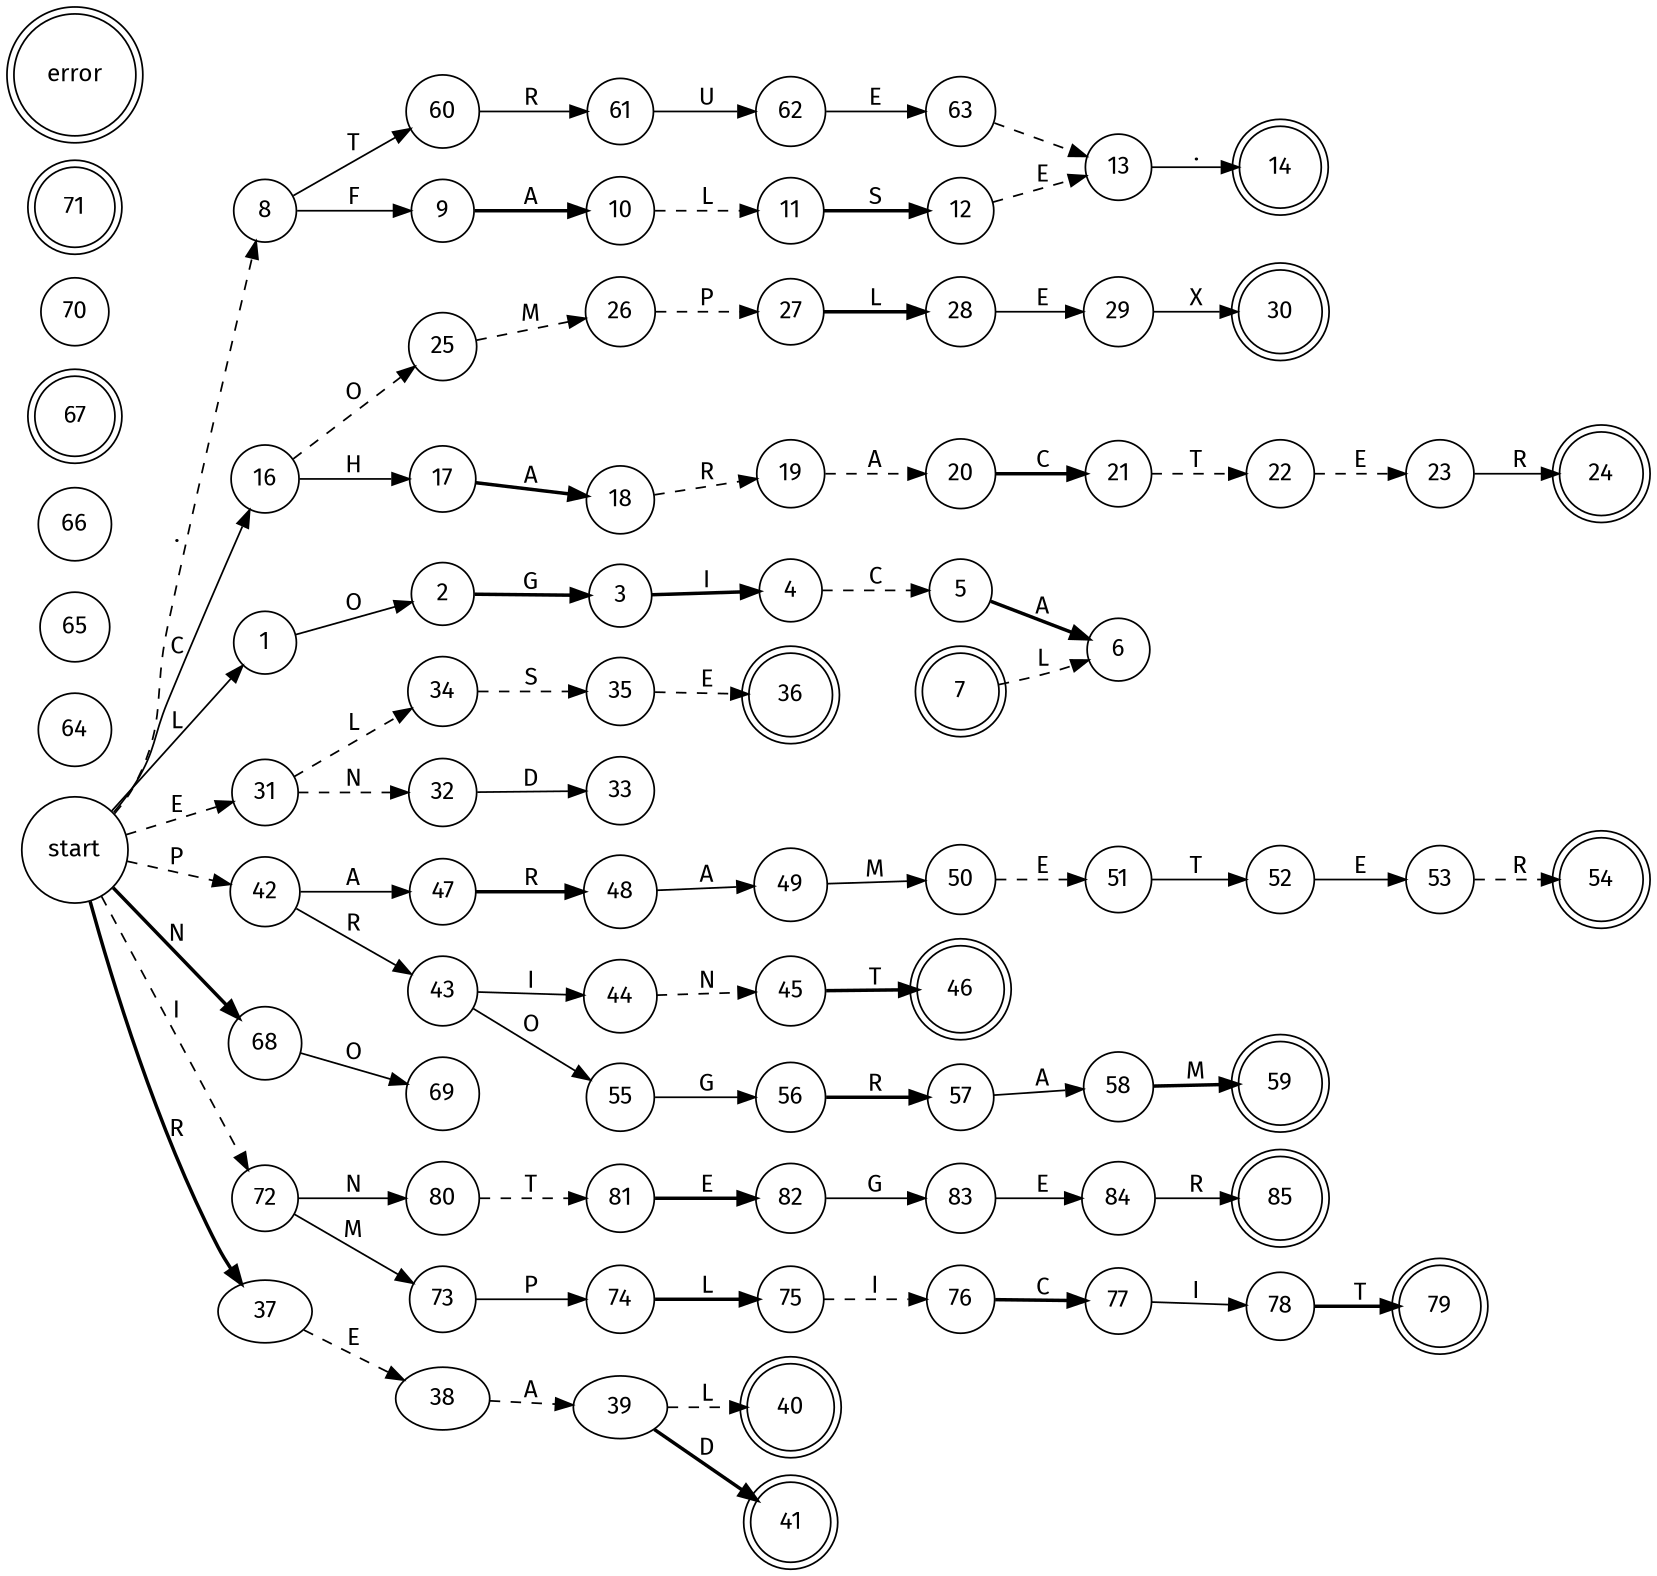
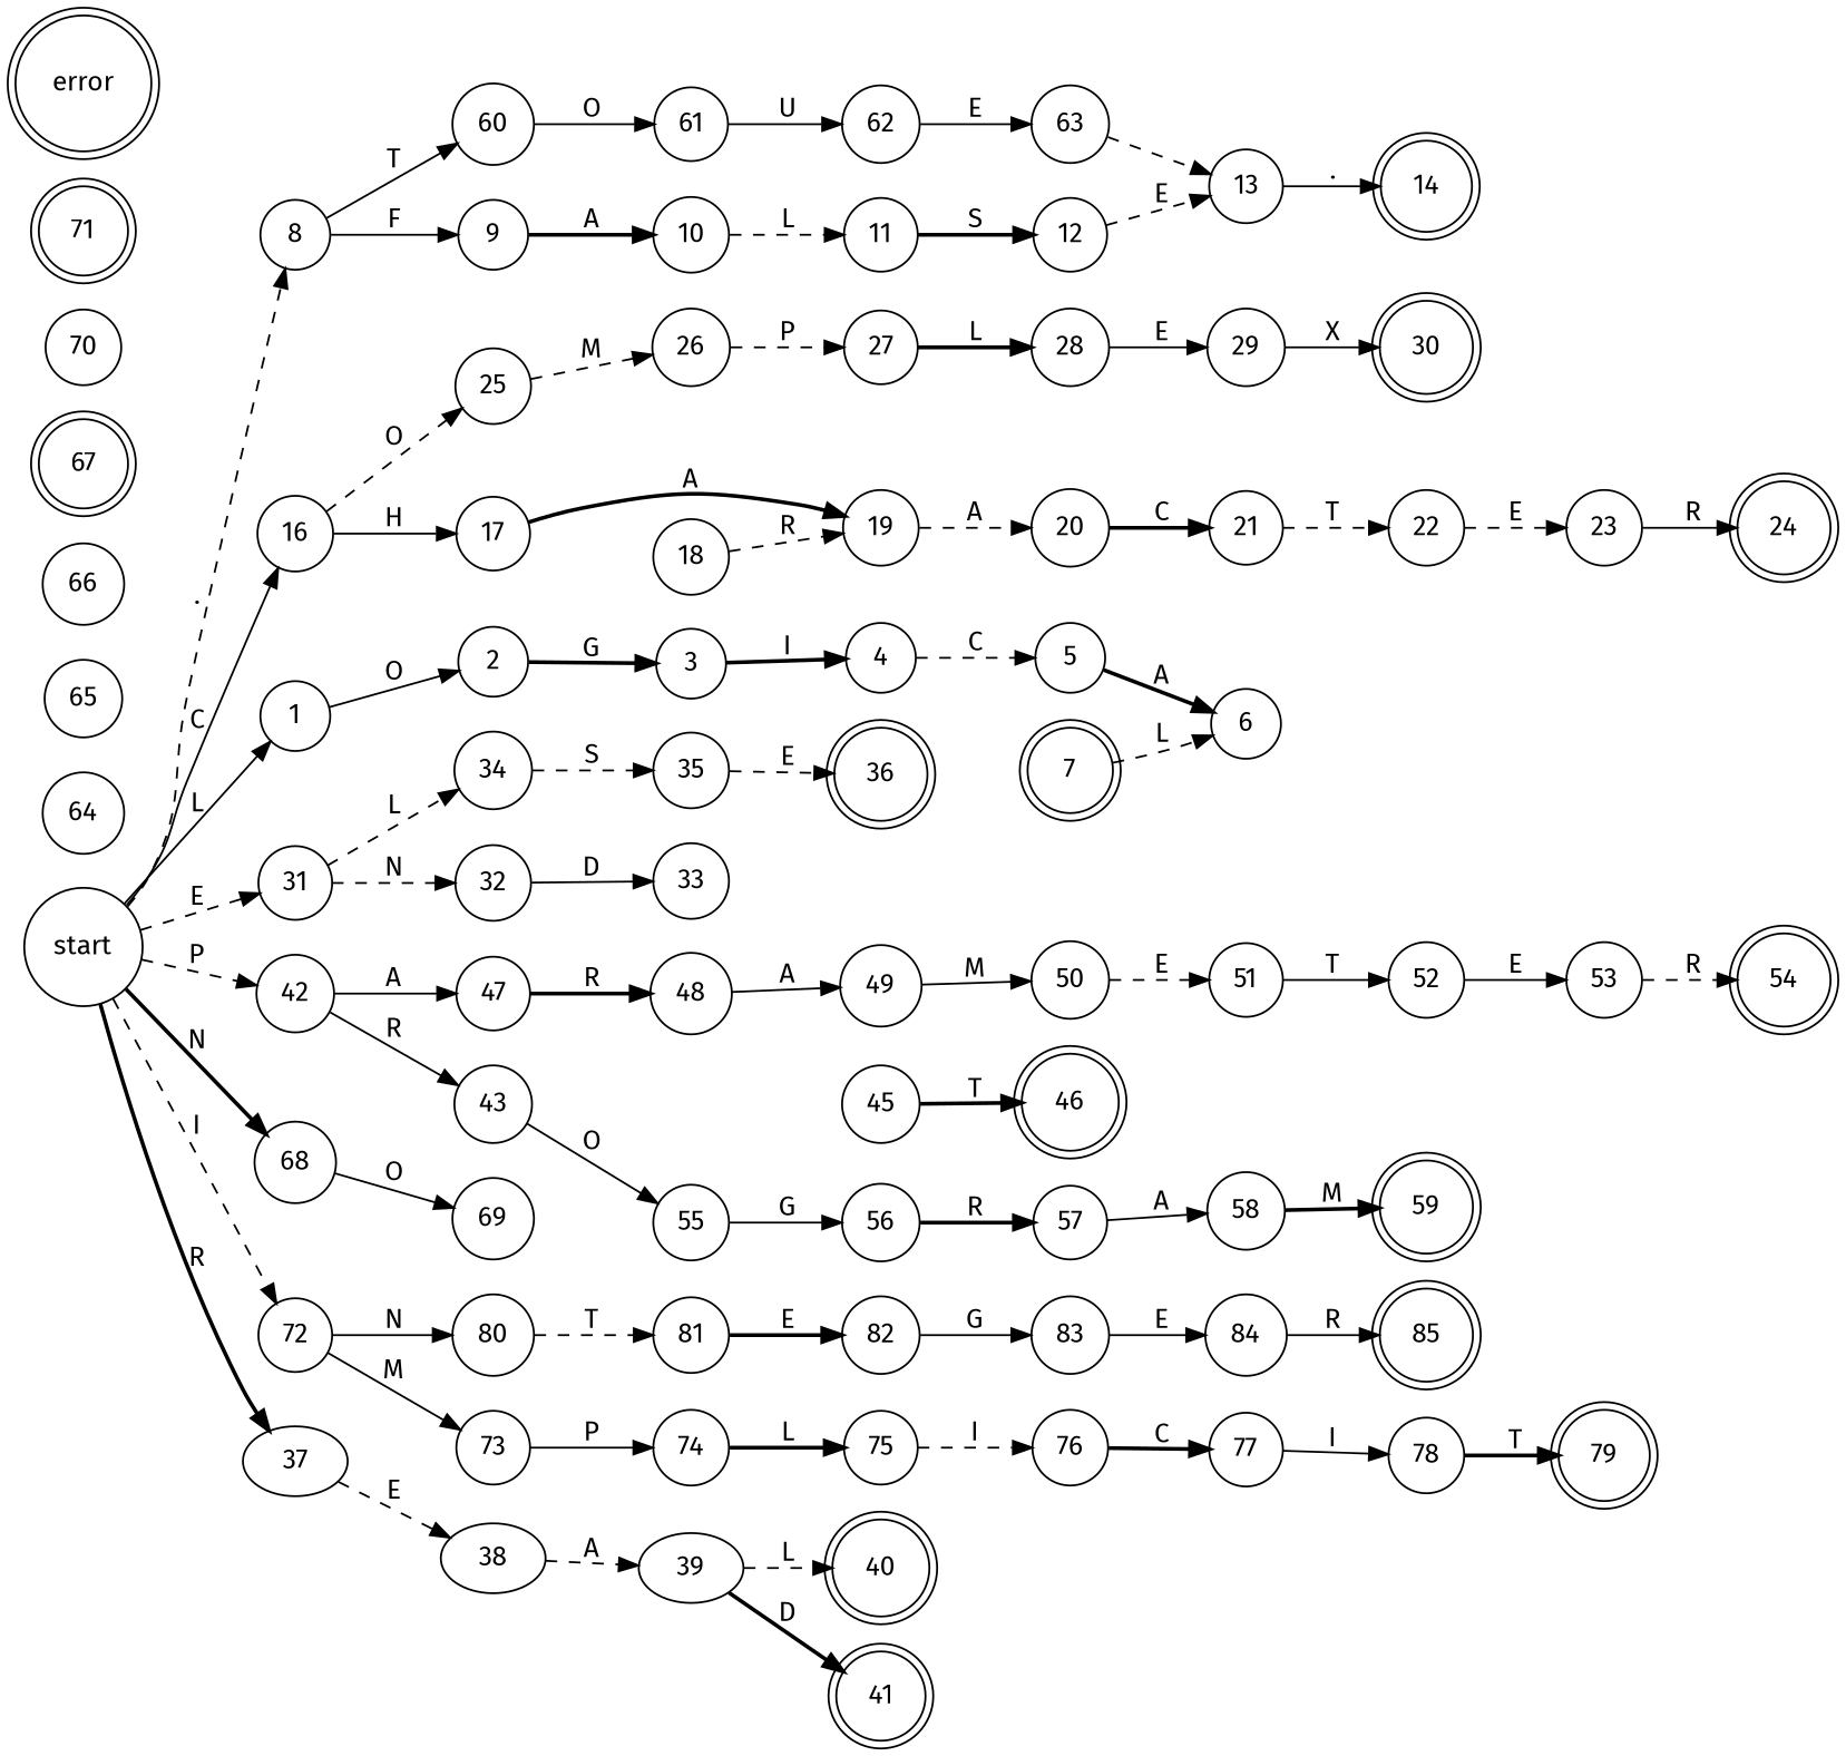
  digraph {
    fontname="Fira Sans"
    rankdir=LR
    node [fillcolor=lightblue fontname="Fira Sans" shape=circle]
    edge [fontname="Fira Sans" style=solid]
    start [fillcolor=green]
    1
    8
    16
    31
    42
    68
    72
    37 [fillcolor="" shape=""]
    2
    9
    60
    17
    25
    32
    34
    43
    47
    69
    73
    80
    38 [fillcolor="" shape=""]
    3
    4
    5
    6
    7 [fillcolor=green shape=doublecircle]
    10
    61
    11
    12
    13
    14 [fillcolor=green shape=doublecircle]
    18
    26
    19
    20
    21
    22
    23
    24 [fillcolor=green shape=doublecircle]
    27
    28
    29
    30 [fillcolor=green shape=doublecircle]
    33
    35
    36 [fillcolor=green shape=doublecircle]
    40 [fillcolor=green shape=doublecircle]
    41 [fillcolor=green shape=doublecircle]
-   44
    55
    48
    45
    56
    46 [fillcolor=green shape=doublecircle]
    49
    50
    51
    52
    53
    54 [fillcolor=green shape=doublecircle]
    57
    58
    59 [fillcolor=green shape=doublecircle]
    62
    63
    64
    65
    66
    67 [fillcolor=green shape=doublecircle]
    70
    71 [fillcolor=green shape=doublecircle]
    74
    81
    75
    76
    77
    78
    79 [fillcolor=green shape=doublecircle]
    82
    83
    84
    85 [fillcolor=green shape=doublecircle]
    error [fillcolor=red shape=doublecircle]
    39 [fillcolor="" shape=""]
    start -> 1 [label=L]
    start -> 8 [label=" . " style=dashed]
    start -> 16 [label=C]
    start -> 31 [label=E style=dashed]
    start -> 42 [label=P style=dashed]
    start -> 68 [label=N style=bold]
    start -> 72 [label=I style=dashed]
    start -> 37 [label=R style=bold]
    1 -> 2 [label=O]
    8 -> 9 [label=F]
    8 -> 60 [label=T]
    16 -> 17 [label=H]
    16 -> 25 [label=O style=dashed]
    31 -> 32 [label=N style=dashed]
    31 -> 34 [label=L style=dashed]
    42 -> 43 [label=R]
    42 -> 47 [label=A]
    68 -> 69 [label=O]
    72 -> 73 [label=M]
    72 -> 80 [label=N]
    37 -> 38 [label=E style=dashed]
    2 -> 3 [label=G style=bold]
    9 -> 10 [label=A style=bold]
-   60 -> 61 [label=R]
-   17 -> 18 [label=A style=bold]
+   60 -> 61 [label=O]
+   17 -> 19 [label=A style=bold]
    25 -> 26 [label=M style=dashed]
    32 -> 33 [label=D]
    34 -> 35 [label=S style=dashed]
-   43 -> 44 [label=I]
    43 -> 55 [label=O]
    47 -> 48 [label=R style=bold]
    73 -> 74 [label=P]
    80 -> 81 [label=T style=dashed]
    38 -> 39 [label=A style=dashed]
    3 -> 4 [label=I style=bold]
    4 -> 5 [label=C style=dashed]
    5 -> 6 [label=A style=bold]
    7 -> 6 [label=L style=dashed]
    10 -> 11 [label=L style=dashed]
    61 -> 62 [label=U]
    11 -> 12 [label=S style=bold]
    12 -> 13 [label=E style=dashed]
    13 -> 14 [label=" . "]
    18 -> 19 [label=R style=dashed]
    26 -> 27 [label=P style=dashed]
    19 -> 20 [label=A style=dashed]
    20 -> 21 [label=C style=bold]
    21 -> 22 [label=T style=dashed]
    22 -> 23 [label=E style=dashed]
    23 -> 24 [label=R]
    27 -> 28 [label=L style=bold]
    28 -> 29 [label=E]
    29 -> 30 [label=X]
    35 -> 36 [label=E style=dashed]
-   44 -> 45 [label=N style=dashed]
    55 -> 56 [label=G]
    48 -> 49 [label=A]
    45 -> 46 [label=T style=bold]
    56 -> 57 [label=R style=bold]
    49 -> 50 [label=M]
    50 -> 51 [label=E style=dashed]
    51 -> 52 [label=T]
    52 -> 53 [label=E]
    53 -> 54 [label=R style=dashed]
    57 -> 58 [label=A]
    58 -> 59 [label=M style=bold]
    62 -> 63 [label=E]
    63 -> 13 [style=dashed]
    74 -> 75 [label=L style=bold]
    81 -> 82 [label=E style=bold]
    75 -> 76 [label=I style=dashed]
    76 -> 77 [label=C style=bold]
    77 -> 78 [label=I]
    78 -> 79 [label=T style=bold]
    82 -> 83 [label=G]
    83 -> 84 [label=E]
    84 -> 85 [label=R]
    39 -> 40 [label=L style=dashed]
    39 -> 41 [label=D style=bold]
  }
